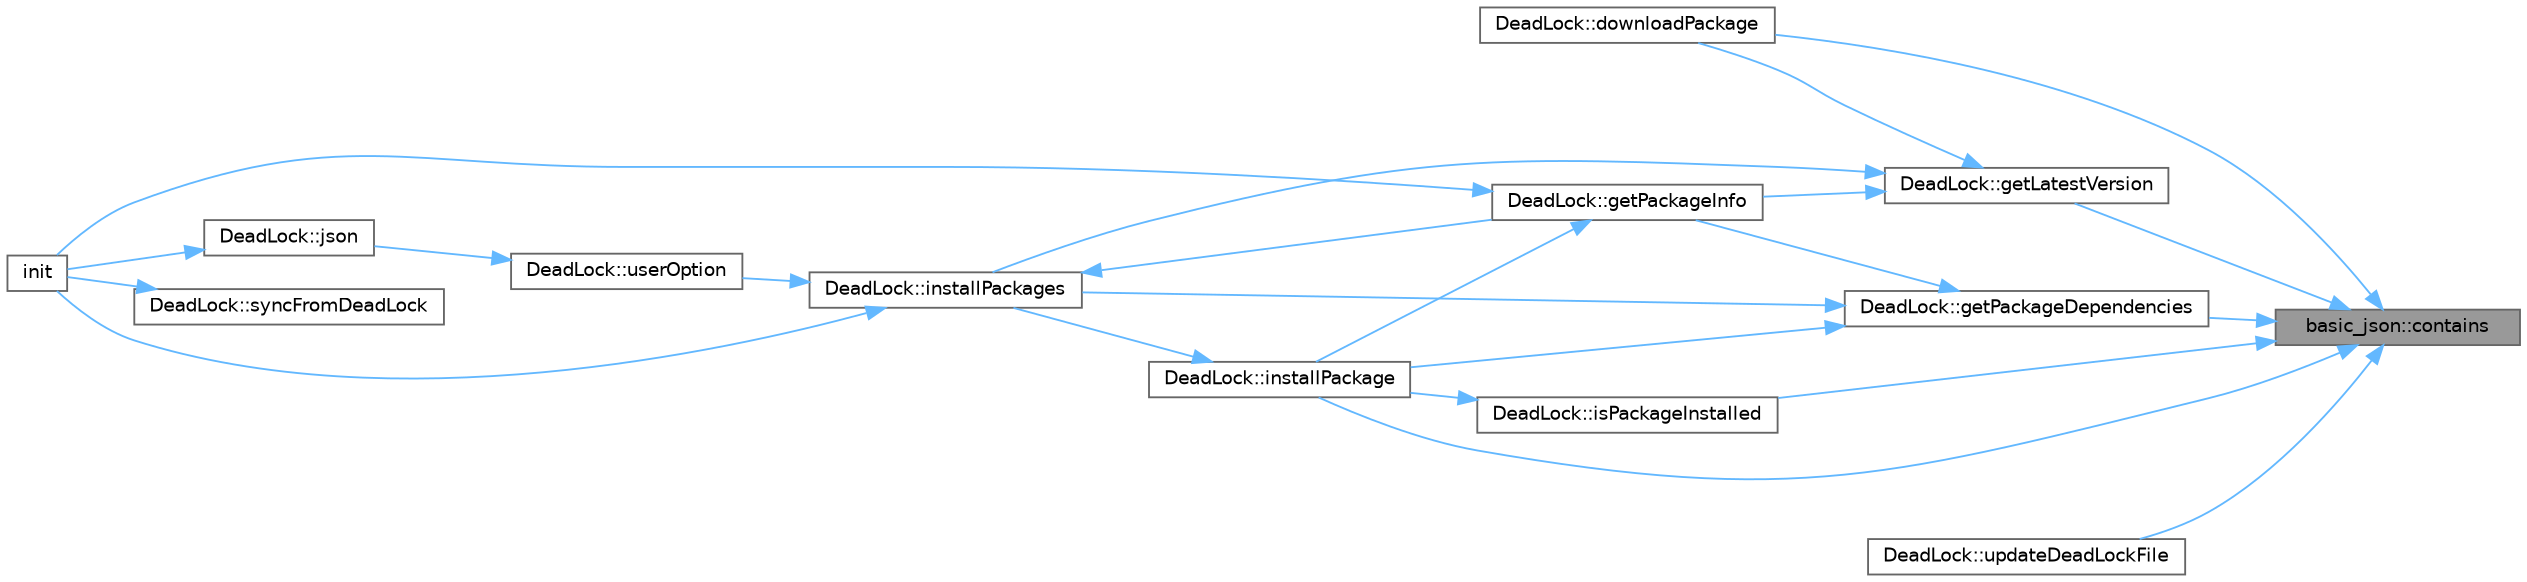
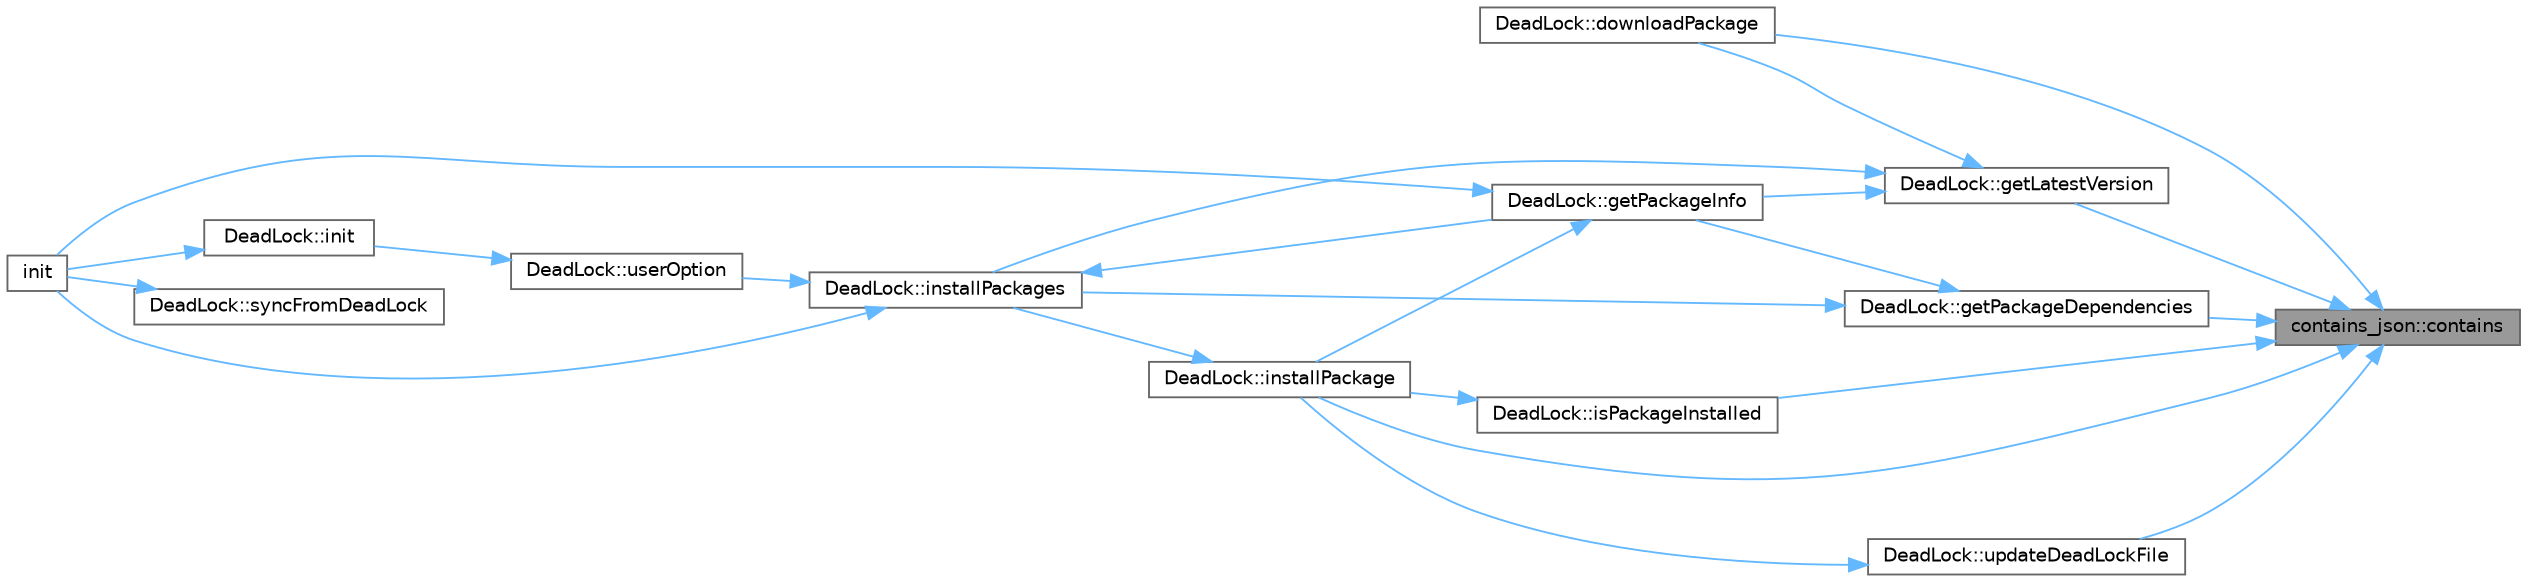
  digraph {
    rankdir=RL
    node [color=grey40 fillcolor=white fontname=Helvetica fontsize=10 shape=box style=filled]
    edge [color=steelblue1 dir=back fontname=Helvetica fontsize=10 labelfontname=Helvetica labelfontsize=10 style=solid]
-   n1 [color=gray40 fillcolor=grey60 fontcolor=black height=0.2 label="basic_json::contains" width=0.4]
+   n1 [color=gray40 fillcolor=grey60 fontcolor=black height=0.2 label="contains_json::contains" width=0.4]
    n2 [height=0.2 label="DeadLock::downloadPackage" width=0.4]
    n3 [height=0.2 label="DeadLock::getLatestVersion" width=0.4]
    n4 [height=0.2 label="DeadLock::installPackage" width=0.4]
    n5 [height=0.2 label="DeadLock::getPackageDependencies" width=0.4]
    n6 [height=0.2 label="DeadLock::isPackageInstalled" width=0.4]
    n7 [height=0.2 label="DeadLock::updateDeadLockFile" width=0.4]
    n8 [height=0.2 label="DeadLock::getPackageInfo" width=0.4]
    n9 [height=0.2 label="DeadLock::installPackages" width=0.4]
    n10 [height=0.2 label=init width=0.4]
    n11 [height=0.2 label="DeadLock::userOption" width=0.4]
    n12 [height=0.2 label="DeadLock::syncFromDeadLock" width=0.4]
-   n13 [height=0.2 label="DeadLock::json" width=0.4]
+   n13 [height=0.2 label="DeadLock::init" width=0.4]
    n1 -> n2
    n1 -> n3
    n1 -> n4
    n1 -> n5
    n1 -> n6
    n1 -> n7
    n3 -> n2
    n3 -> n8
    n3 -> n9
    n4 -> n9
    n5 -> n8
    n5 -> n9
    n6 -> n4
-   n5 -> n4
+   n7 -> n4
    n8 -> n4
    n8 -> n10
    n9 -> n8
    n9 -> n10
    n9 -> n11
    n11 -> n13
    n12 -> n10
    n13 -> n10
  }
